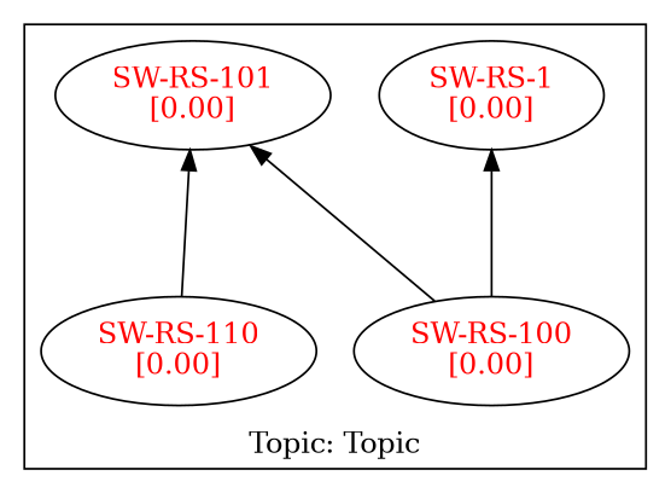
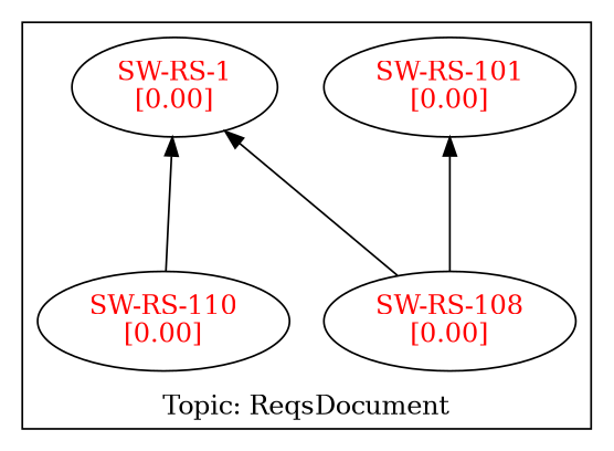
  digraph {
    mclimit=10.0
    nslimit=10.0
    rankdir=BT
    ranksep=1
    node [fontcolor=red]
    n1 [label="SW-RS-1\n[0.00]"]
-   n2 [label="SW-RS-100\n[0.00]"]
+   n2 [label="SW-RS-108\n[0.00]"]
    n3 [label="SW-RS-101\n[0.00]"]
    n4 [label="SW-RS-110\n[0.00]"]
    subgraph cluster_1 {
-     label="Topic: Topic"
+     label="Topic: ReqsDocument"
      n1
      n2
      n3
      n4
    }
    n2 -> n1
    n2 -> n3
-   n4 -> n3
+   n4 -> n1
  }
